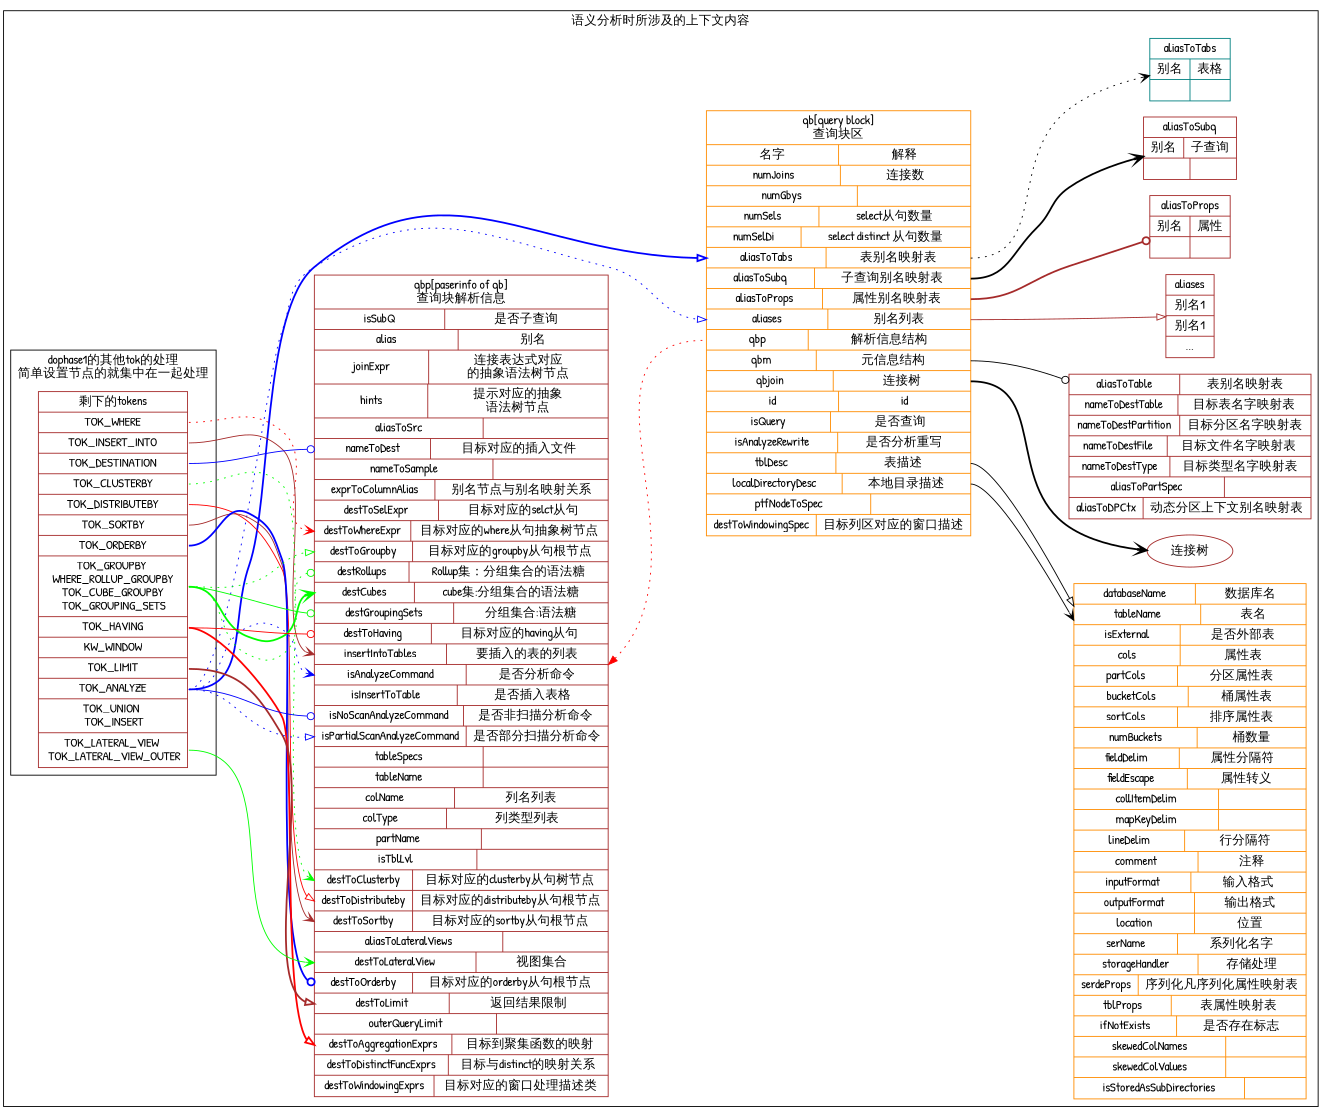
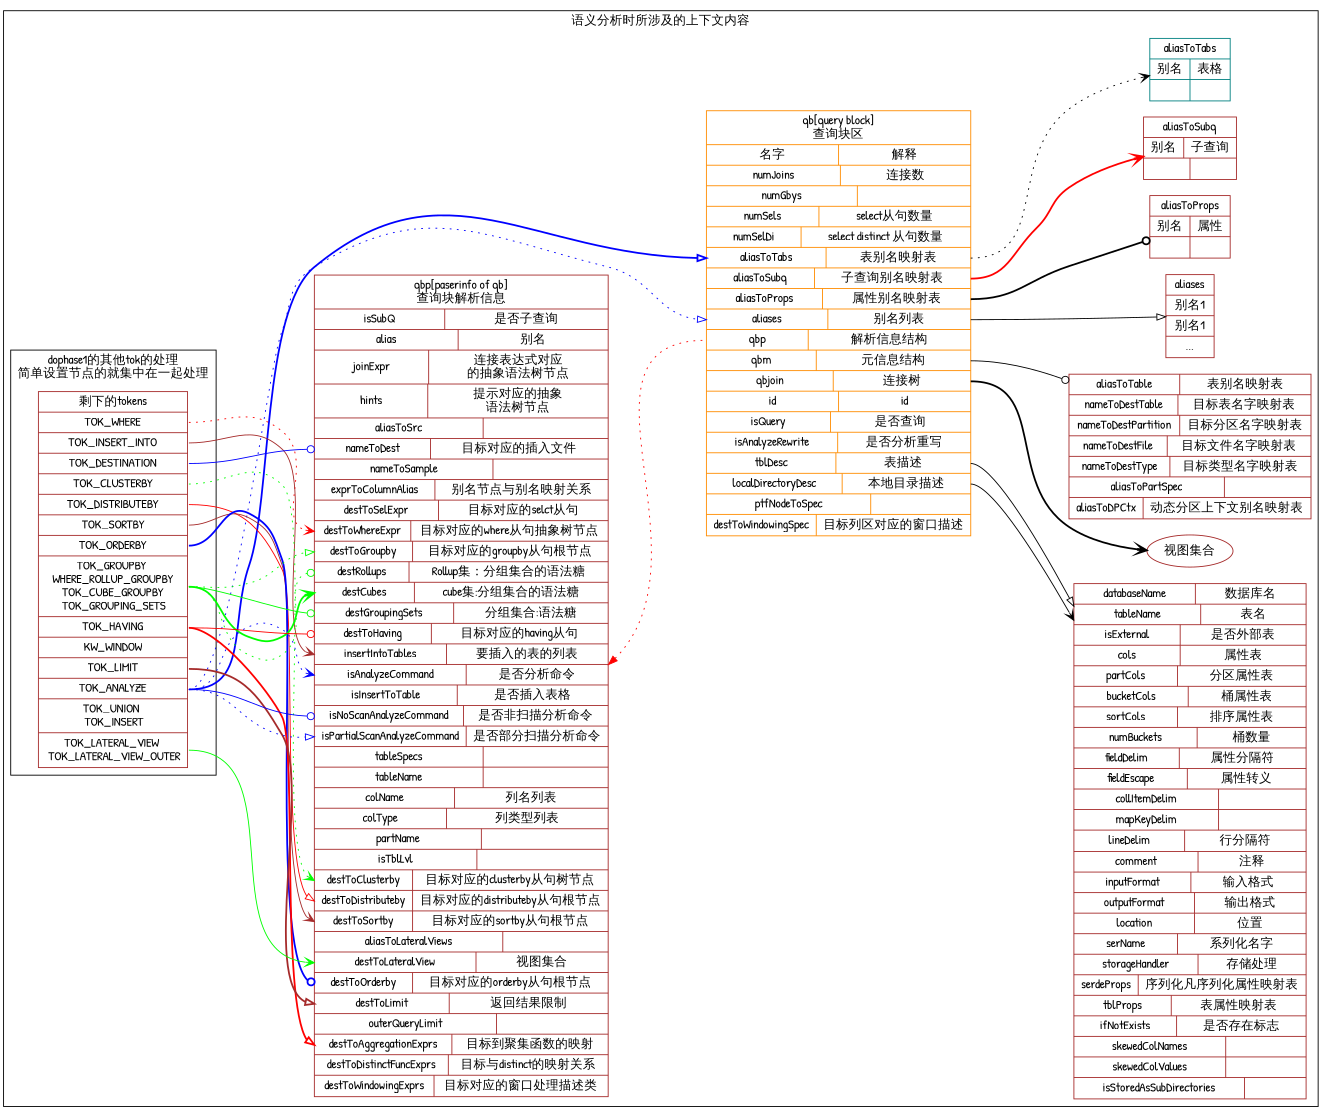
  digraph {
    fontname="Patrick Hand"
    rankdir=LR
    node [color=brown fontname="Patrick Hand" shape=record]
    edge [arrowhead=vee fontname="Patrick Hand" minlen=3 style=solid tailport=TOK_ANALYZE]
    n1 [label="剩下的tokens|<TOK_WHERE>TOK_WHERE|<TOK_INSERT_INTO>TOK_INSERT_INTO|<TOK_DESTINATION>TOK_DESTINATION|<TOK_CLUSTERBY>TOK_CLUSTERBY|<TOK_DISTRIBUTEBY>TOK_DISTRIBUTEBY|<TOK_SORTBY>TOK_SORTBY|<TOK_ORDERBY>TOK_ORDERBY|<TOK_GROUPBY>TOK_GROUPBY \n WHERE_ROLLUP_GROUPBY \n TOK_CUBE_GROUPBY \n TOK_GROUPING_SETS |<TOK_HAVING>TOK_HAVING|<KW_WINDOW>KW_WINDOW|<TOK_LIMIT>TOK_LIMIT|<TOK_ANALYZE>TOK_ANALYZE|<TOK_UNION>TOK_UNION \n TOK_INSERT |<TOK_LATERAL_VIEW>TOK_LATERAL_VIEW \n TOK_LATERAL_VIEW_OUTER"]
    n2 [color=darkorange label=" qb[query block]\n查询块区| {  名字  | 解释}| {<numJoins> numJoins  |<numJoinsDesc> 连接数}| {<numGbys> numGbys  |<numGbysDesc>  }| {<numSels> numSels  |<numSelsDesc> select从句数量}| {<numSelDi> numSelDi  |<numSelDiDesc> select distinct 从句数量}| {<aliasToTabs> aliasToTabs |<aliasToTabsDesc>表别名映射表}| {<aliasToSubq> aliasToSubq  |<aliasToSubqDesc>子查询别名映射表}| {<aliasToProps> aliasToProps  |<aliasToPropsDesc>属性别名映射表}| {<aliases> aliases  |<aliasesDesc>别名列表}| {<qbp> qbp  |<qbpDesc>解析信息结构}| {<qbm> qbm  |<qbmDesc>元信息结构}| {<qbjoin> qbjoin  |<qbjoinDesc>连接树}| {<id> id  |<idDesc> id}| {<isQuery> isQuery  |<isQueryDesc>是否查询}| {<isAnalyzeRewrite> isAnalyzeRewrite  |<isAnalyzeRewriteDesc> 是否分析重写}| {<tblDesc> tblDesc  |<tblDescDesc>表描述}| {<localDirectoryDesc> localDirectoryDesc  |<localDirectoryDescDesc>本地目录描述 }|{<ptfNodeToSpec> ptfNodeToSpec |<ptfNodeToSpecDesc>}|{<destToWindowingSpec> destToWindowingSpec |<destToWindowingSpecDesc>目标列区对应的窗口描述}"]
    n3 [label="{<aliasToTable> aliasToTable |<aliasToTableDesc>表别名映射表}| {<nameToDestTable> nameToDestTable |<nameToDestTableDesc>目标表名字映射表}| {<nameToDestPartition> nameToDestPartition |<nameToDestPartitionDesc>目标分区名字映射表}| {<nameToDestFile> nameToDestFile |<nameToDestFileDesc>目标文件名字映射表}| {<nameToDestType> nameToDestType |<nameToDestTypeDesc>目标类型名字映射表}| {<aliasToPartSpec> aliasToPartSpec |<aliasToPartSpecDesc>}| {<aliasToDPCtx> aliasToDPCtx |<aliasToDPCtxDesc>动态分区上下文别名映射表}"]
-   n4 [color=darkorange label="{<databaseName> databaseName |<databaseNameDesc>数据库名}|{<tableName> tableName |<tableNameDesc>表名}|{<isExternal> isExternal |<isExternalDesc>是否外部表}|{<cols> cols |<colsDesc>属性表}|{<partCols> partCols |<partColsDesc>分区属性表}|{<bucketCols> bucketCols |<bucketColsDesc>桶属性表}|{<sortCols> sortCols |<sortColsDesc>排序属性表}|{<numBuckets> numBuckets |<numBucketsDesc>桶数量}|{<fieldDelim> fieldDelim |<fieldDelimDesc>属性分隔符}|{<fieldEscape> fieldEscape |<fieldEscapeDesc>属性转义}|{<collItemDelim> collItemDelim |<collItemDelimDesc>}|{<mapKeyDelim> mapKeyDelim |<mapKeyDelimDesc>}|{<lineDelim> lineDelim |<lineDelimDesc>行分隔符}|{<comment> comment |<commentDesc>注释}|{<inputFormat> inputFormat |<inputFormatDesc>输入格式}|{<outputFormat> outputFormat |<outputFormatDesc>输出格式}|{<location> location |<locationDesc>位置}|{<serName> serName |<serNameDesc>系列化名字}|{<storageHandler> storageHandler |<storageHandlerDesc>存储处理}|{<serdeProps> serdeProps |<serdePropsDesc>序列化凡序列化属性映射表}|{<tblProps> tblProps |<tblPropsDesc>表属性映射表}|{<ifNotExists> ifNotExists |<ifNotExistsDesc>是否存在标志}|{<skewedColNames> skewedColNames |<skewedColNamesDesc>}|{<skewedColValues> skewedColValues |<skewedColValuesDesc>}|{<isStoredAsSubDirectories> isStoredAsSubDirectories |<isStoredAsSubDirectoriesDesc>}"]
+   n4 [label="{<databaseName> databaseName |<databaseNameDesc>数据库名}|{<tableName> tableName |<tableNameDesc>表名}|{<isExternal> isExternal |<isExternalDesc>是否外部表}|{<cols> cols |<colsDesc>属性表}|{<partCols> partCols |<partColsDesc>分区属性表}|{<bucketCols> bucketCols |<bucketColsDesc>桶属性表}|{<sortCols> sortCols |<sortColsDesc>排序属性表}|{<numBuckets> numBuckets |<numBucketsDesc>桶数量}|{<fieldDelim> fieldDelim |<fieldDelimDesc>属性分隔符}|{<fieldEscape> fieldEscape |<fieldEscapeDesc>属性转义}|{<collItemDelim> collItemDelim |<collItemDelimDesc>}|{<mapKeyDelim> mapKeyDelim |<mapKeyDelimDesc>}|{<lineDelim> lineDelim |<lineDelimDesc>行分隔符}|{<comment> comment |<commentDesc>注释}|{<inputFormat> inputFormat |<inputFormatDesc>输入格式}|{<outputFormat> outputFormat |<outputFormatDesc>输出格式}|{<location> location |<locationDesc>位置}|{<serName> serName |<serNameDesc>系列化名字}|{<storageHandler> storageHandler |<storageHandlerDesc>存储处理}|{<serdeProps> serdeProps |<serdePropsDesc>序列化凡序列化属性映射表}|{<tblProps> tblProps |<tblPropsDesc>表属性映射表}|{<ifNotExists> ifNotExists |<ifNotExistsDesc>是否存在标志}|{<skewedColNames> skewedColNames |<skewedColNamesDesc>}|{<skewedColValues> skewedColValues |<skewedColValuesDesc>}|{<isStoredAsSubDirectories> isStoredAsSubDirectories |<isStoredAsSubDirectoriesDesc>}"]
    n5 [color=teal label=" aliasToTabs |{别名|表格}|{|}"]
    n6 [label=" aliasToSubq |{别名|子查询}|{|}"]
    n7 [label=" aliasToProps |{别名|属性}|{|}"]
    n8 [label=" aliases |别名1|别名1|..."]
-   "连接树" [shape=ellipse]
+   "连接树" [shape=ellipse label="视图集合"]
    n10 [label="qbp[paserinfo of qb]\n查询块解析信息|{<isSubQ> isSubQ |<isSubQDesc>是否子查询}| {<alias> alias |<aliasDesc>别名}| {<joinExpr> joinExpr  |<joinExprDesc>连接表达式对应\n的抽象语法树节点}| {<hints> hints |<hintsDesc>提示对应的抽象\n语法树节点}| {<aliasToSrc> aliasToSrc |<aliasToSrcDesc>}| {<nameToDest> nameToDest |<nameToDestDesc>目标对应的插入文件}| {<nameToSample> nameToSample |<nameToSampleDesc>}| {<exprToColumnAlias> exprToColumnAlias |<exprToColumnAliasDesc>别名节点与别名映射关系}| {<destToSelExpr> destToSelExpr |<destToSelExprDesc> 目标对应的selct从句}| {<destToWhereExpr> destToWhereExpr |<destToWhereExprDesc> 目标对应的where从句抽象树节点}| {<destToGroupby> destToGroupby |<destToGroupbyDesc>目标对应的groupby从句根节点}| {<destRollups> destRollups |<destRollupsDesc>Rollup集：分组集合的语法糖 }| {<destCubes> destCubes |<destCubesDesc>cube集:分组集合的语法糖}| {<destGroupingSets> destGroupingSets |<destGroupingSetsDesc>分组集合:语法糖}| {<destToHaving> destToHaving |<destToHavingDesc>目标对应的having从句}| {<insertIntoTables> insertIntoTables |<insertIntoTablesDesc>要插入的表的列表}| {<isAnalyzeCommand> isAnalyzeCommand |<isAnalyzeCommandDesc>是否分析命令 }| {<isInsertToTable> isInsertToTable |<isInsertToTableDesc>是否插入表格}| {<isNoScanAnalyzeCommand> isNoScanAnalyzeCommand |<isNoScanAnalyzeCommandDesc>是否非扫描分析命令}| {<isPartialScanAnalyzeCommand> isPartialScanAnalyzeCommand |<isPartialScanAnalyzeCommandDesc>是否部分扫描分析命令}| {<tableSpecs> tableSpecs |<tableSpecsDesc> }| {<tableName> tableName |<tableNameDesc>}| {<colName> colName |<colNameDesc>列名列表  }| {<colType> colType |<colTypeDesc>列类型列表}| {<partName> partName |<partNameDesc>  }| {<isTblLvl> isTblLvl |<isTblLvlDesc> }| {<destToClusterby> destToClusterby |<destToClusterbyDesc> 目标对应的clusterby从句树节点 }| {<destToDistributeby> destToDistributeby |<destToDistributebyDesc>目标对应的distributeby从句根节点}| {<destToSortby> destToSortby |<destToSortbyDesc>目标对应的sortby从句根节点}| {<aliasToLateralViews> aliasToLateralViews |<aliasToLateralViewsDesc>}| {<destToLateralView> destToLateralView |<destToLateralViewDesc>视图集合}| {<destToOrderby> destToOrderby |<destToOrderbyDesc>目标对应的orderby从句根节点}| {<destToLimit> destToLimit |<destToLimitDesc>返回结果限制}| {<outerQueryLimit> outerQueryLimit |<outerQueryLimitDesc>}| {<destToAggregationExprs> destToAggregationExprs |<destToAggregationExprsDesc> 目标到聚集函数的映射}| {<destToDistinctFuncExprs> destToDistinctFuncExprs |<destToDistinctFuncExprsDesc> 目标与distinct的映射关系}| {<destToWindowingExprs> destToWindowingExprs |<destToWindowingExprsDesc> 目标对应的窗口处理描述类}"]
    subgraph cluster_1 {
      label=" 语义分析时所涉及的上下文内容 "
      n2
      n3
      n4
      n5
      n6
      n7
      n8
      "连接树"
      n10
      subgraph cluster_2 {
        label="dophase1的其他tok的处理\n简单设置节点的就集中在一起处理"
        n1
      }
    }
    n1 -> n2 [arrowhead=onormal color=blue headport=aliasToTabs style=bold]
    n1 -> n2 [arrowhead=onormal color=blue headport=aliases style=dotted]
    n1 -> n10 [color=red headport=destToWhereExpr style=dotted tailport=TOK_WHERE]
    n1 -> n10 [color=brown headport=insertIntoTables tailport=TOK_INSERT_INTO]
    n1 -> n10 [arrowhead=odot color=blue headport=nameToDest tailport=TOK_DESTINATION]
    n1 -> n10 [color=green headport=destToClusterby style=dotted tailport=TOK_CLUSTERBY]
    n1 -> n10 [arrowhead=onormal color=red headport=destToDistributeby tailport=TOK_DISTRIBUTEBY]
    n1 -> n10 [color=brown headport=destToSortby tailport=TOK_SORTBY]
    n1 -> n10 [arrowhead=odot color=blue headport=destToOrderby style=bold tailport=TOK_ORDERBY]
    n1 -> n10 [arrowhead=onormal color=green headport=destToGroupby style=dotted tailport=TOK_GROUPBY]
    n1 -> n10 [arrowhead=odot color=green headport=destRollups style=dotted tailport=TOK_GROUPBY]
    n1 -> n10 [color=green headport=destCubes style=bold tailport=TOK_GROUPBY]
    n1 -> n10 [arrowhead=odot color=green headport=destGroupingSets tailport=TOK_GROUPBY]
    n1 -> n10 [arrowhead=odot color=red headport=destToHaving tailport=TOK_HAVING]
    n1 -> n10 [arrowhead=onormal color=red headport=destToAggregationExprs style=bold tailport=TOK_HAVING]
    n1 -> n10 [arrowhead=onormal color=brown headport=destToLimit style=bold tailport=TOK_LIMIT]
    n1 -> n10 [color=blue headport=isAnalyzeCommand style=dotted]
    n1 -> n10 [arrowhead=odot color=blue headport=isNoScanAnalyzeCommand]
    n1 -> n10 [arrowhead=onormal color=blue headport=isPartialScanAnalyzeCommand style=dotted]
    n1 -> n10 [color=green headport=destToLateralView tailport=TOK_LATERAL_VIEW]
    n2 -> n3 [arrowhead=odot tailport=qbmDesc]
    n2 -> n4 [arrowhead=onormal tailport=tblDescDesc]
    n2 -> n4 [tailport=localDirectoryDescDesc]
    n2 -> n5 [style=dotted tailport=aliasToTabsDesc]
-   n2 -> n6 [style=bold tailport=aliasToSubqDesc]
-   n2 -> n7 [arrowhead=odot style=bold tailport=aliasToPropsDesc color=brown]
-   n2 -> n8 [arrowhead=onormal tailport=aliasesDesc color=brown]
+   n2 -> n6 [style=bold tailport=aliasToSubqDesc color=red]
+   n2 -> n7 [arrowhead=odot style=bold tailport=aliasToPropsDesc]
+   n2 -> n8 [arrowhead=onormal tailport=aliasesDesc]
    n2 -> "连接树" [style=bold tailport=qbjoinDesc]
    n10 -> n2 [color=red dir=back headport=qbp style=dotted arrowhead=""]
  }
